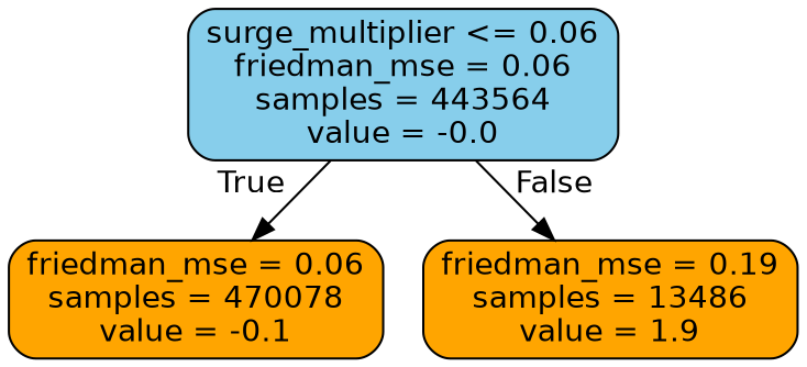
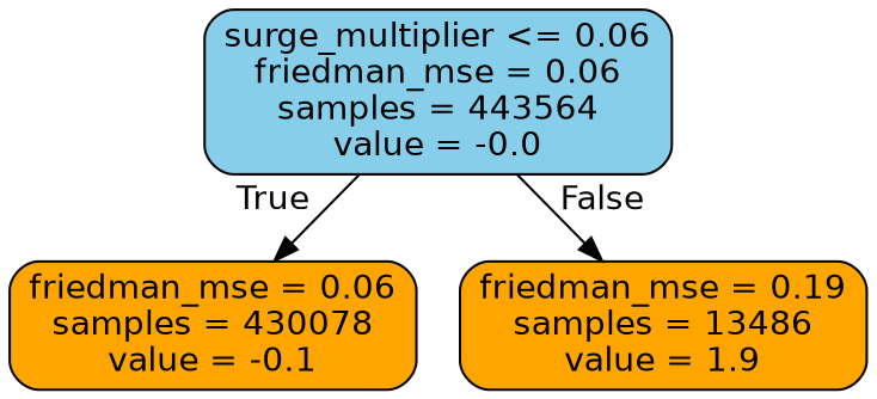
  digraph {
    node [color=black fillcolor=orange fontname=helvetica shape=box style="filled, rounded"]
    edge [fontname=helvetica labeldistance=2.5]
    n1 [fillcolor=skyblue label="surge_multiplier <= 0.06\nfriedman_mse = 0.06\nsamples = 443564\nvalue = -0.0"]
-   n2 [label="friedman_mse = 0.06\nsamples = 470078\nvalue = -0.1"]
+   n2 [label="friedman_mse = 0.06\nsamples = 430078\nvalue = -0.1"]
    n3 [label="friedman_mse = 0.19\nsamples = 13486\nvalue = 1.9"]
    n1 -> n2 [headlabel=True labelangle=45]
    n1 -> n3 [headlabel=False labelangle=-45]
  }
